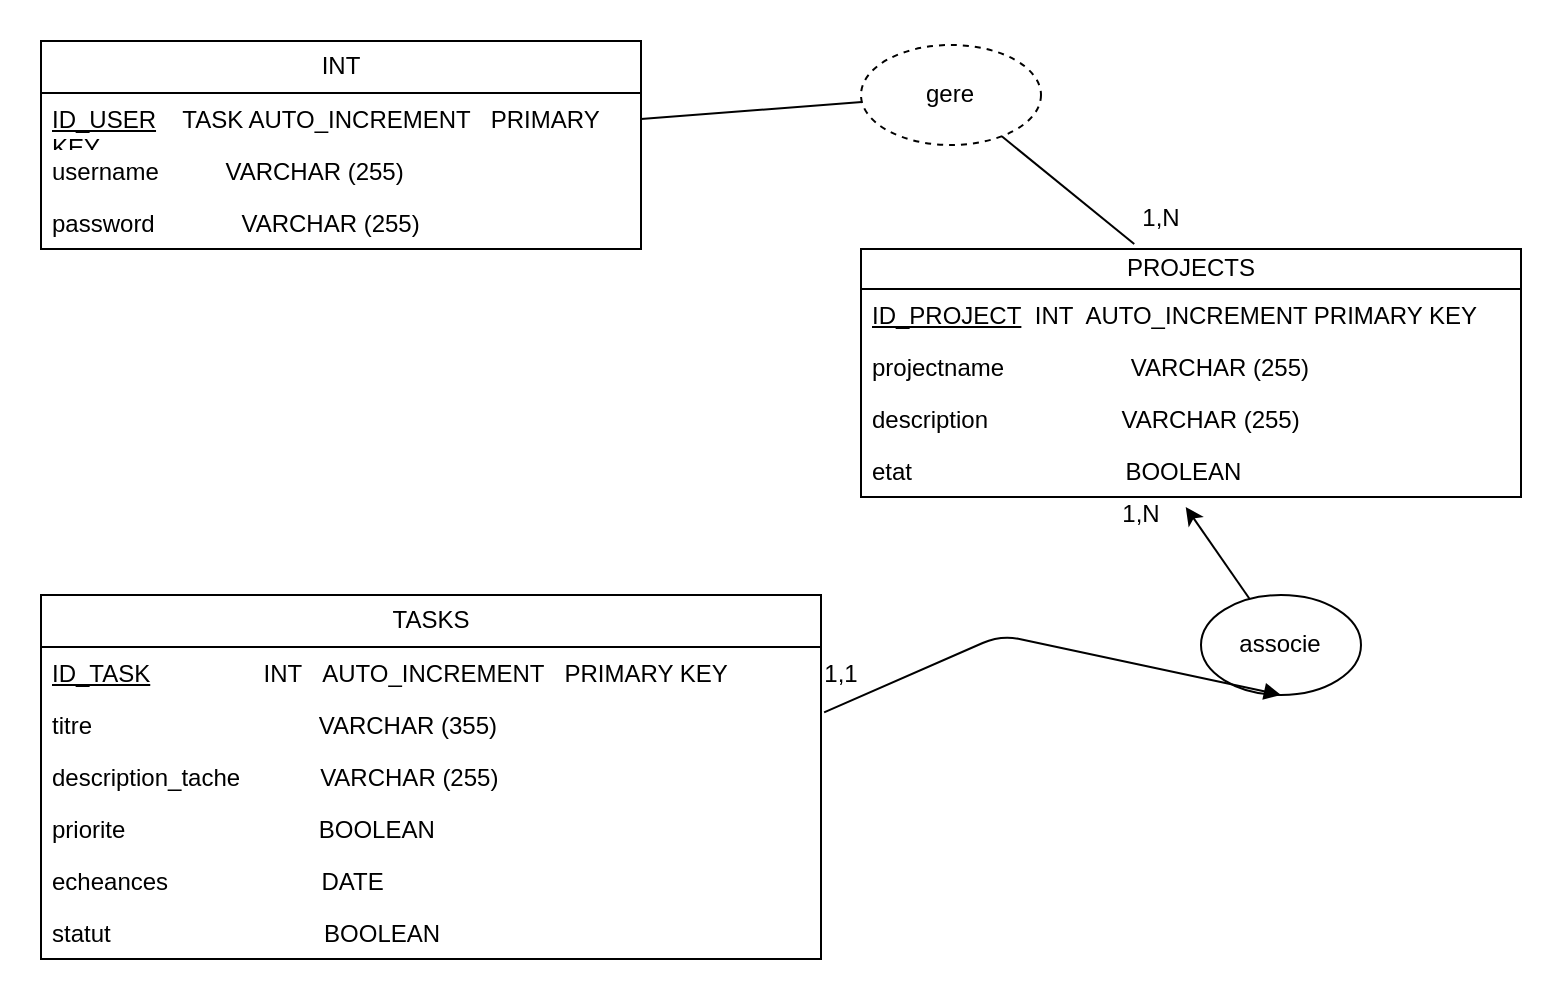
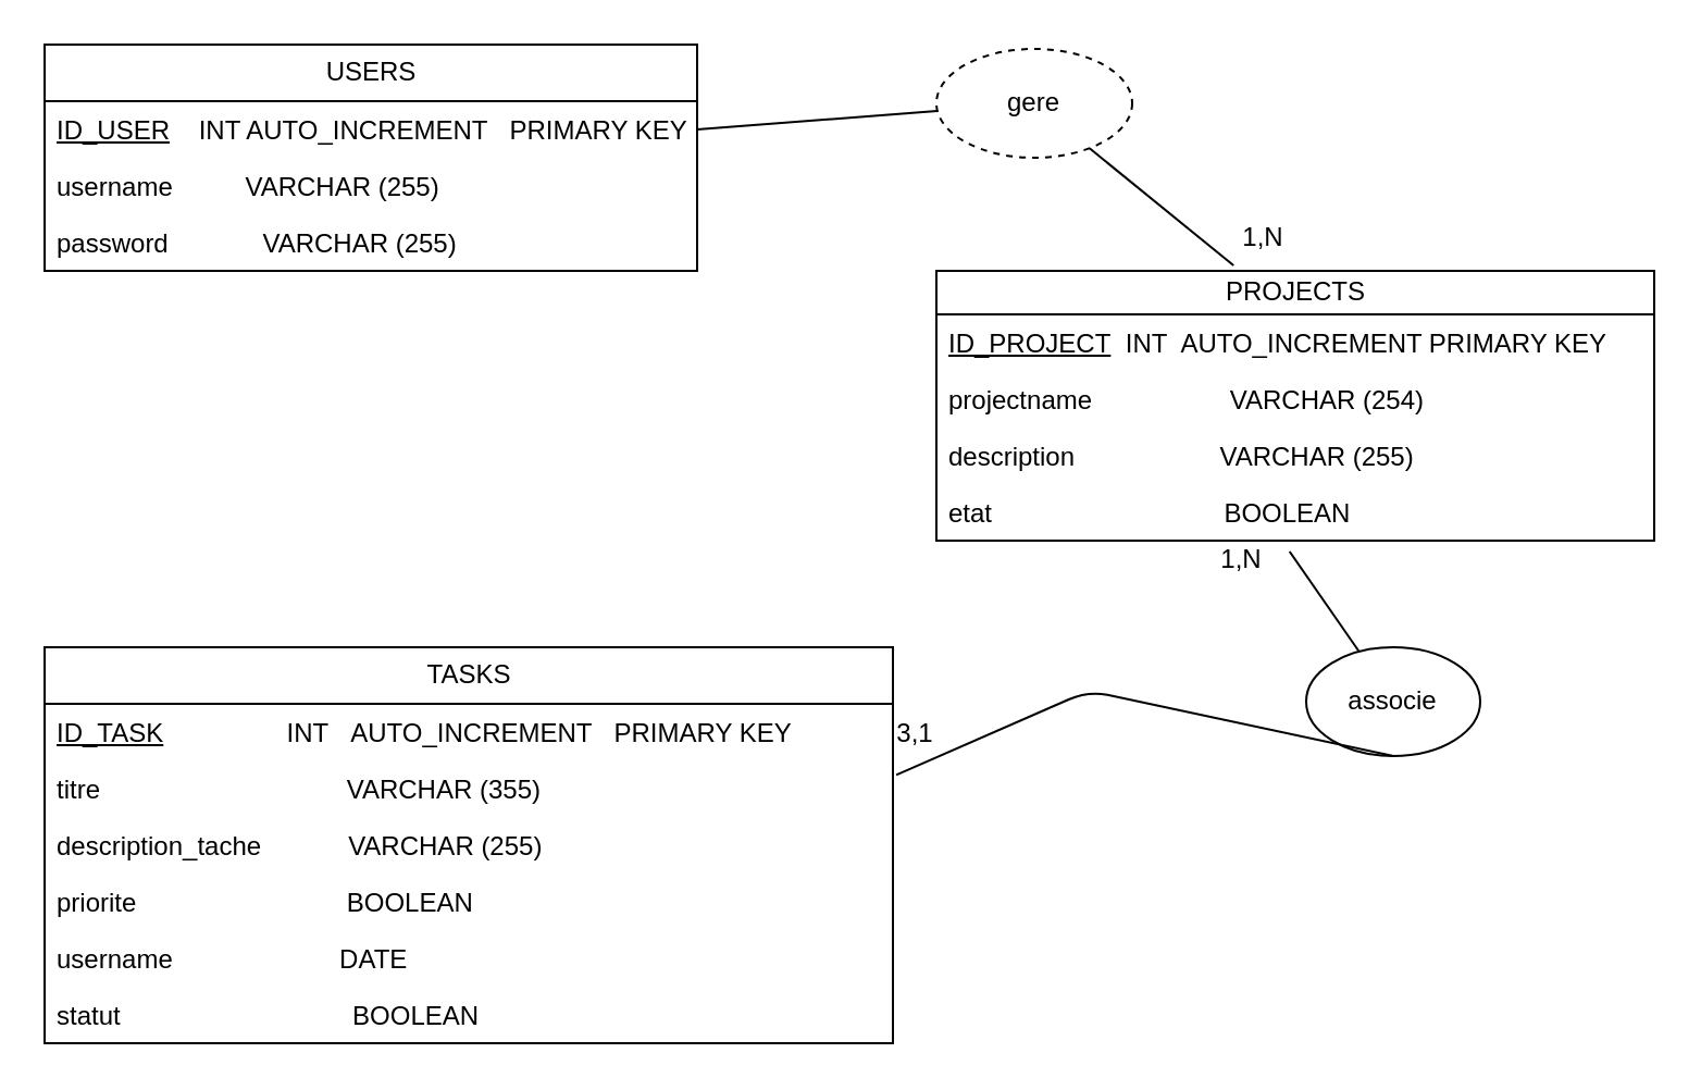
  <mxCell id="0" />
  <mxCell id="1" parent="0" />
- <mxCell id="2" value="INT" style="swimlane;fontStyle=0;childLayout=stackLayout;horizontal=1;startSize=26;fillColor=none;horizontalStack=0;resizeParent=1;resizeParentMax=0;resizeLast=0;collapsible=1;marginBottom=0;html=1;" parent="1" vertex="1"><mxGeometry x="20" y="20" width="300" height="104" as="geometry" /></mxCell>
- <mxCell id="3" value="&lt;u&gt;ID_USER&lt;/u&gt;&amp;nbsp; &amp;nbsp; TASK AUTO_INCREMENT&amp;nbsp; &amp;nbsp;PRIMARY KEY" style="text;strokeColor=none;fillColor=none;align=left;verticalAlign=top;spacingLeft=4;spacingRight=4;overflow=hidden;rotatable=0;points=[[0,0.5],[1,0.5]];portConstraint=eastwest;whiteSpace=wrap;html=1;" parent="2" vertex="1"><mxGeometry y="26" width="300" height="26" as="geometry" /></mxCell>
+ <mxCell id="2" value="USERS" style="swimlane;fontStyle=0;childLayout=stackLayout;horizontal=1;startSize=26;fillColor=none;horizontalStack=0;resizeParent=1;resizeParentMax=0;resizeLast=0;collapsible=1;marginBottom=0;html=1;" parent="1" vertex="1"><mxGeometry x="20" y="20" width="300" height="104" as="geometry" /></mxCell>
+ <mxCell id="3" value="&lt;u&gt;ID_USER&lt;/u&gt;&amp;nbsp; &amp;nbsp; INT AUTO_INCREMENT&amp;nbsp; &amp;nbsp;PRIMARY KEY" style="text;strokeColor=none;fillColor=none;align=left;verticalAlign=top;spacingLeft=4;spacingRight=4;overflow=hidden;rotatable=0;points=[[0,0.5],[1,0.5]];portConstraint=eastwest;whiteSpace=wrap;html=1;" parent="2" vertex="1"><mxGeometry y="26" width="300" height="26" as="geometry" /></mxCell>
  <mxCell id="4" value="username&amp;nbsp; &amp;nbsp; &amp;nbsp; &amp;nbsp; &amp;nbsp; VARCHAR (255)" style="text;strokeColor=none;fillColor=none;align=left;verticalAlign=top;spacingLeft=4;spacingRight=4;overflow=hidden;rotatable=0;points=[[0,0.5],[1,0.5]];portConstraint=eastwest;whiteSpace=wrap;html=1;" parent="2" vertex="1"><mxGeometry y="52" width="300" height="26" as="geometry" /></mxCell>
  <mxCell id="5" value="password&amp;nbsp; &amp;nbsp; &amp;nbsp; &amp;nbsp; &amp;nbsp; &amp;nbsp; &amp;nbsp;VARCHAR (255)" style="text;strokeColor=none;fillColor=none;align=left;verticalAlign=top;spacingLeft=4;spacingRight=4;overflow=hidden;rotatable=0;points=[[0,0.5],[1,0.5]];portConstraint=eastwest;whiteSpace=wrap;html=1;" parent="2" vertex="1"><mxGeometry y="78" width="300" height="26" as="geometry" /></mxCell>
  <mxCell id="6" value="PROJECTS" style="swimlane;fontStyle=0;childLayout=stackLayout;horizontal=1;startSize=20;fillColor=none;horizontalStack=0;resizeParent=1;resizeParentMax=0;resizeLast=0;collapsible=1;marginBottom=0;html=1;" parent="1" vertex="1"><mxGeometry x="430" y="124" width="330" height="124" as="geometry" /></mxCell>
  <mxCell id="7" value="&lt;u&gt;ID_PROJECT&lt;/u&gt;&amp;nbsp; INT&amp;nbsp; AUTO_INCREMENT PRIMARY KEY" style="text;strokeColor=none;fillColor=none;align=left;verticalAlign=top;spacingLeft=4;spacingRight=4;overflow=hidden;rotatable=0;points=[[0,0.5],[1,0.5]];portConstraint=eastwest;whiteSpace=wrap;html=1;" parent="6" vertex="1"><mxGeometry y="20" width="330" height="26" as="geometry" /></mxCell>
- <mxCell id="8" value="projectname&amp;nbsp; &amp;nbsp; &amp;nbsp; &amp;nbsp; &amp;nbsp; &amp;nbsp; &amp;nbsp; &amp;nbsp; &amp;nbsp; &amp;nbsp;VARCHAR (255)" style="text;strokeColor=none;fillColor=none;align=left;verticalAlign=top;spacingLeft=4;spacingRight=4;overflow=hidden;rotatable=0;points=[[0,0.5],[1,0.5]];portConstraint=eastwest;whiteSpace=wrap;html=1;" parent="6" vertex="1"><mxGeometry y="46" width="330" height="26" as="geometry" /></mxCell>
+ <mxCell id="8" value="projectname&amp;nbsp; &amp;nbsp; &amp;nbsp; &amp;nbsp; &amp;nbsp; &amp;nbsp; &amp;nbsp; &amp;nbsp; &amp;nbsp; &amp;nbsp;VARCHAR (254)" style="text;strokeColor=none;fillColor=none;align=left;verticalAlign=top;spacingLeft=4;spacingRight=4;overflow=hidden;rotatable=0;points=[[0,0.5],[1,0.5]];portConstraint=eastwest;whiteSpace=wrap;html=1;" parent="6" vertex="1"><mxGeometry y="46" width="330" height="26" as="geometry" /></mxCell>
  <mxCell id="9" value="description&amp;nbsp; &amp;nbsp; &amp;nbsp; &amp;nbsp; &amp;nbsp; &amp;nbsp; &amp;nbsp; &amp;nbsp; &amp;nbsp; &amp;nbsp; VARCHAR (255)" style="text;strokeColor=none;fillColor=none;align=left;verticalAlign=top;spacingLeft=4;spacingRight=4;overflow=hidden;rotatable=0;points=[[0,0.5],[1,0.5]];portConstraint=eastwest;whiteSpace=wrap;html=1;" parent="6" vertex="1"><mxGeometry y="72" width="330" height="26" as="geometry" /></mxCell>
  <mxCell id="10" value="etat&amp;nbsp; &amp;nbsp; &amp;nbsp; &amp;nbsp; &amp;nbsp; &amp;nbsp; &amp;nbsp; &amp;nbsp; &amp;nbsp; &amp;nbsp; &amp;nbsp; &amp;nbsp; &amp;nbsp; &amp;nbsp; &amp;nbsp; &amp;nbsp; BOOLEAN" style="text;strokeColor=none;fillColor=none;align=left;verticalAlign=top;spacingLeft=4;spacingRight=4;overflow=hidden;rotatable=0;points=[[0,0.5],[1,0.5]];portConstraint=eastwest;whiteSpace=wrap;html=1;" parent="6" vertex="1"><mxGeometry y="98" width="330" height="26" as="geometry" /></mxCell>
  <mxCell id="11" value="TASKS" style="swimlane;fontStyle=0;childLayout=stackLayout;horizontal=1;startSize=26;fillColor=none;horizontalStack=0;resizeParent=1;resizeParentMax=0;resizeLast=0;collapsible=1;marginBottom=0;html=1;" parent="1" vertex="1"><mxGeometry x="20" y="297" width="390" height="182" as="geometry" /></mxCell>
  <mxCell id="12" value="&lt;u&gt;ID_TASK&lt;/u&gt;&amp;nbsp; &amp;nbsp; &amp;nbsp; &amp;nbsp; &amp;nbsp; &amp;nbsp; &amp;nbsp; &amp;nbsp; &amp;nbsp;INT&amp;nbsp; &amp;nbsp;AUTO_INCREMENT&amp;nbsp; &amp;nbsp;PRIMARY KEY" style="text;strokeColor=none;fillColor=none;align=left;verticalAlign=top;spacingLeft=4;spacingRight=4;overflow=hidden;rotatable=0;points=[[0,0.5],[1,0.5]];portConstraint=eastwest;whiteSpace=wrap;html=1;" parent="11" vertex="1"><mxGeometry y="26" width="390" height="26" as="geometry" /></mxCell>
  <mxCell id="13" value="titre&amp;nbsp; &amp;nbsp; &amp;nbsp; &amp;nbsp; &amp;nbsp; &amp;nbsp; &amp;nbsp; &amp;nbsp; &amp;nbsp; &amp;nbsp; &amp;nbsp; &amp;nbsp; &amp;nbsp; &amp;nbsp; &amp;nbsp; &amp;nbsp; &amp;nbsp; VARCHAR (355)" style="text;strokeColor=none;fillColor=none;align=left;verticalAlign=top;spacingLeft=4;spacingRight=4;overflow=hidden;rotatable=0;points=[[0,0.5],[1,0.5]];portConstraint=eastwest;whiteSpace=wrap;html=1;" parent="11" vertex="1"><mxGeometry y="52" width="390" height="26" as="geometry" /></mxCell>
  <mxCell id="14" value="description_tache&amp;nbsp; &amp;nbsp; &amp;nbsp; &amp;nbsp; &amp;nbsp; &amp;nbsp; VARCHAR (255)" style="text;strokeColor=none;fillColor=none;align=left;verticalAlign=top;spacingLeft=4;spacingRight=4;overflow=hidden;rotatable=0;points=[[0,0.5],[1,0.5]];portConstraint=eastwest;whiteSpace=wrap;html=1;" parent="11" vertex="1"><mxGeometry y="78" width="390" height="26" as="geometry" /></mxCell>
  <mxCell id="15" value="priorite&amp;nbsp; &amp;nbsp; &amp;nbsp; &amp;nbsp; &amp;nbsp; &amp;nbsp; &amp;nbsp; &amp;nbsp; &amp;nbsp; &amp;nbsp; &amp;nbsp; &amp;nbsp; &amp;nbsp; &amp;nbsp; &amp;nbsp;BOOLEAN" style="text;strokeColor=none;fillColor=none;align=left;verticalAlign=top;spacingLeft=4;spacingRight=4;overflow=hidden;rotatable=0;points=[[0,0.5],[1,0.5]];portConstraint=eastwest;whiteSpace=wrap;html=1;" parent="11" vertex="1"><mxGeometry y="104" width="390" height="26" as="geometry" /></mxCell>
- <mxCell id="16" value="echeances&amp;nbsp; &amp;nbsp; &amp;nbsp; &amp;nbsp; &amp;nbsp; &amp;nbsp; &amp;nbsp; &amp;nbsp; &amp;nbsp; &amp;nbsp; &amp;nbsp; &amp;nbsp;DATE" style="text;strokeColor=none;fillColor=none;align=left;verticalAlign=top;spacingLeft=4;spacingRight=4;overflow=hidden;rotatable=0;points=[[0,0.5],[1,0.5]];portConstraint=eastwest;whiteSpace=wrap;html=1;" parent="11" vertex="1"><mxGeometry y="130" width="390" height="26" as="geometry" /></mxCell>
+ <mxCell id="16" value="username&amp;nbsp; &amp;nbsp; &amp;nbsp; &amp;nbsp; &amp;nbsp; &amp;nbsp; &amp;nbsp; &amp;nbsp; &amp;nbsp; &amp;nbsp; &amp;nbsp; &amp;nbsp;DATE" style="text;strokeColor=none;fillColor=none;align=left;verticalAlign=top;spacingLeft=4;spacingRight=4;overflow=hidden;rotatable=0;points=[[0,0.5],[1,0.5]];portConstraint=eastwest;whiteSpace=wrap;html=1;" parent="11" vertex="1"><mxGeometry y="130" width="390" height="26" as="geometry" /></mxCell>
  <mxCell id="17" value="statut&amp;nbsp; &amp;nbsp; &amp;nbsp; &amp;nbsp; &amp;nbsp; &amp;nbsp; &amp;nbsp; &amp;nbsp; &amp;nbsp; &amp;nbsp; &amp;nbsp; &amp;nbsp; &amp;nbsp; &amp;nbsp; &amp;nbsp; &amp;nbsp; BOOLEAN" style="text;strokeColor=none;fillColor=none;align=left;verticalAlign=top;spacingLeft=4;spacingRight=4;overflow=hidden;rotatable=0;points=[[0,0.5],[1,0.5]];portConstraint=eastwest;whiteSpace=wrap;html=1;" parent="11" vertex="1"><mxGeometry y="156" width="390" height="26" as="geometry" /></mxCell>
  <mxCell id="18" value="associe" style="ellipse;whiteSpace=wrap;html=1;" parent="1" vertex="1"><mxGeometry x="600" y="297" width="80" height="50" as="geometry" /></mxCell>
- <mxCell id="19" value="" style="endArrow=block;html=1;exitX=1.004;exitY=0.256;exitDx=0;exitDy=0;entryX=0.5;entryY=1;entryDx=0;entryDy=0;exitPerimeter=0;" parent="1" source="13" target="18" edge="1"><mxGeometry width="50" height="50" relative="1" as="geometry"><mxPoint x="670" y="302" as="sourcePoint" /><mxPoint x="720" y="252" as="targetPoint" /><Array as="points"><mxPoint x="500" y="317" /></Array></mxGeometry></mxCell>
- <mxCell id="20" value="" style="endArrow=classic;html=1;entryX=0.492;entryY=1.192;entryDx=0;entryDy=0;entryPerimeter=0;" parent="1" source="18" target="10" edge="1"><mxGeometry width="50" height="50" relative="1" as="geometry"><mxPoint x="360" y="247" as="sourcePoint" /><mxPoint x="600" y="257" as="targetPoint" /></mxGeometry></mxCell>
+ <mxCell id="19" value="" style="endArrow=none;html=1;exitX=1.004;exitY=0.256;exitDx=0;exitDy=0;entryX=0.5;entryY=1;entryDx=0;entryDy=0;exitPerimeter=0;" parent="1" source="13" target="18" edge="1"><mxGeometry width="50" height="50" relative="1" as="geometry"><mxPoint x="670" y="302" as="sourcePoint" /><mxPoint x="720" y="252" as="targetPoint" /><Array as="points"><mxPoint x="500" y="317" /></Array></mxGeometry></mxCell>
+ <mxCell id="20" value="" style="endArrow=none;html=1;entryX=0.492;entryY=1.192;entryDx=0;entryDy=0;entryPerimeter=0;" parent="1" source="18" target="10" edge="1"><mxGeometry width="50" height="50" relative="1" as="geometry"><mxPoint x="360" y="247" as="sourcePoint" /><mxPoint x="600" y="257" as="targetPoint" /></mxGeometry></mxCell>
  <mxCell id="21" value="gere" style="ellipse;whiteSpace=wrap;html=1;dashed=1;" parent="1" vertex="1"><mxGeometry x="430" y="22" width="90" height="50" as="geometry" /></mxCell>
  <mxCell id="22" value="" style="endArrow=none;html=1;entryX=1;entryY=0.5;entryDx=0;entryDy=0;" parent="1" source="21" target="3" edge="1"><mxGeometry width="50" height="50" relative="1" as="geometry"><mxPoint x="360" y="247" as="sourcePoint" /><mxPoint x="410" y="197" as="targetPoint" /></mxGeometry></mxCell>
  <mxCell id="23" value="" style="endArrow=none;html=1;entryX=0.414;entryY=-0.02;entryDx=0;entryDy=0;entryPerimeter=0;" parent="1" source="21" target="6" edge="1"><mxGeometry width="50" height="50" relative="1" as="geometry"><mxPoint x="360" y="247" as="sourcePoint" /><mxPoint x="410" y="197" as="targetPoint" /></mxGeometry></mxCell>
  <mxCell id="24" value="1,N" style="text;html=1;align=center;verticalAlign=middle;resizable=0;points=[];autosize=1;strokeColor=none;fillColor=none;" parent="1" vertex="1"><mxGeometry x="560" y="94" width="40" height="30" as="geometry" /></mxCell>
- <mxCell id="25" value="1,1" style="text;html=1;align=center;verticalAlign=middle;resizable=0;points=[];autosize=1;strokeColor=none;fillColor=none;" parent="1" vertex="1"><mxGeometry x="400" y="322" width="40" height="30" as="geometry" /></mxCell>
+ <mxCell id="25" value="3,1" style="text;html=1;align=center;verticalAlign=middle;resizable=0;points=[];autosize=1;strokeColor=none;fillColor=none;" parent="1" vertex="1"><mxGeometry x="400" y="322" width="40" height="30" as="geometry" /></mxCell>
  <mxCell id="26" value="1,N" style="text;html=1;align=center;verticalAlign=middle;resizable=0;points=[];autosize=1;strokeColor=none;fillColor=none;" parent="1" vertex="1"><mxGeometry x="550" y="242" width="40" height="30" as="geometry" /></mxCell>
